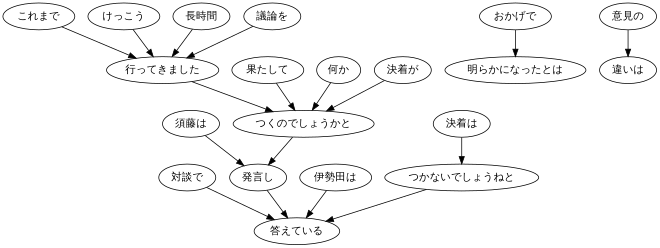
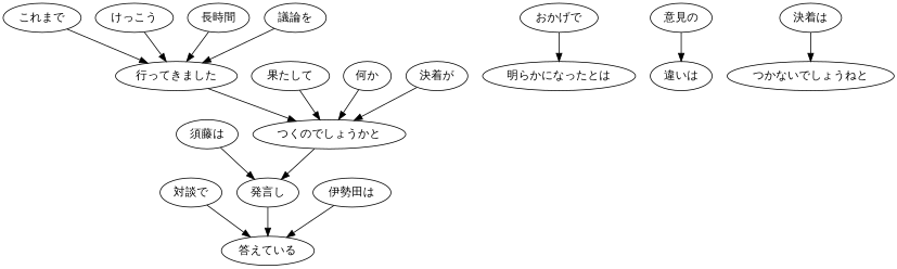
  digraph {
    n1 [label="対談で"]
    n2 [label="答えている"]
    n3 [label="須藤は"]
    n4 [label="発言し"]
    n5 [label="これまで"]
    n6 [label="行ってきました"]
    n7 [label="つくのでしょうかと"]
    n8 [label="けっこう"]
    n9 [label="長時間"]
    n10 [label="議論を"]
    n11 [label="おかげで"]
    n12 [label="明らかになったとは"]
    n13 [label="意見の"]
    n14 [label="違いは"]
    n15 [label="果たして"]
    n16 [label="何か"]
    n17 [label="決着が"]
    n18 [label="伊勢田は"]
    n19 [label="決着は"]
    n20 [label="つかないでしょうねと"]
    n1 -> n2
    n3 -> n4
    n4 -> n2
    n5 -> n6
    n6 -> n7
    n7 -> n4
    n8 -> n6
    n9 -> n6
    n10 -> n6
    n11 -> n12
    n13 -> n14
    n15 -> n7
    n16 -> n7
    n17 -> n7
    n18 -> n2
    n19 -> n20
-   n20 -> n2
  }
